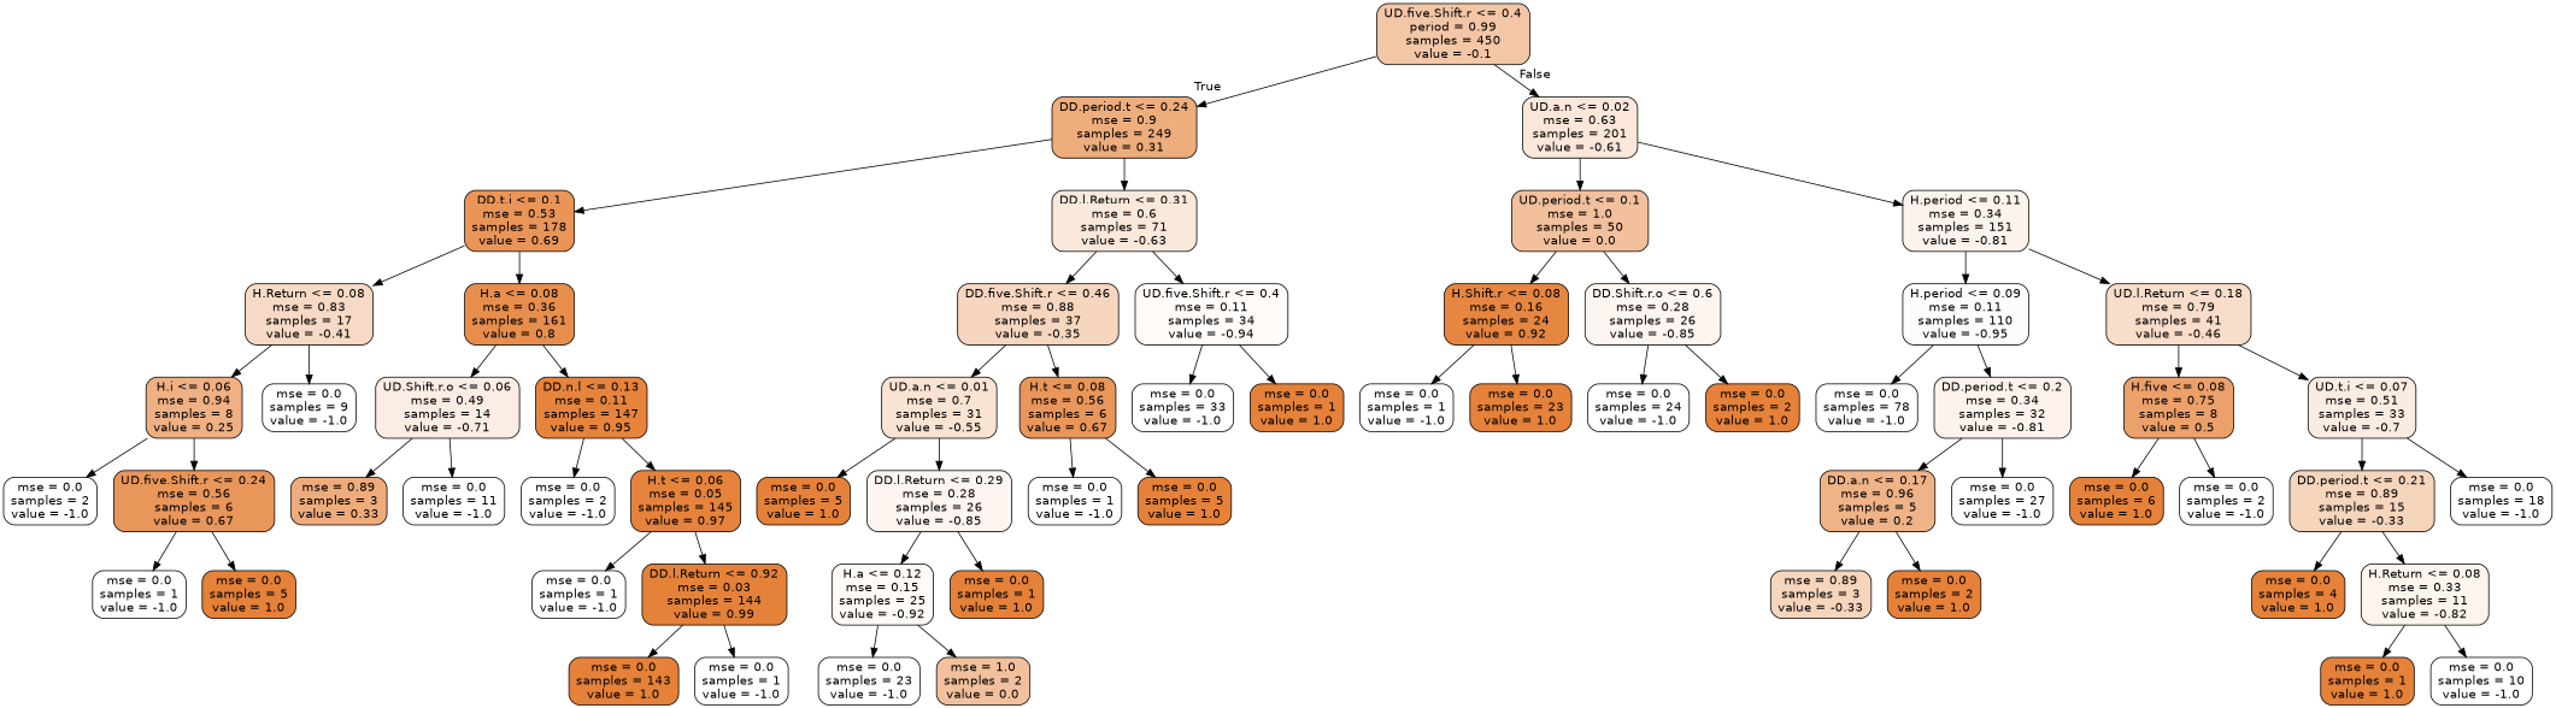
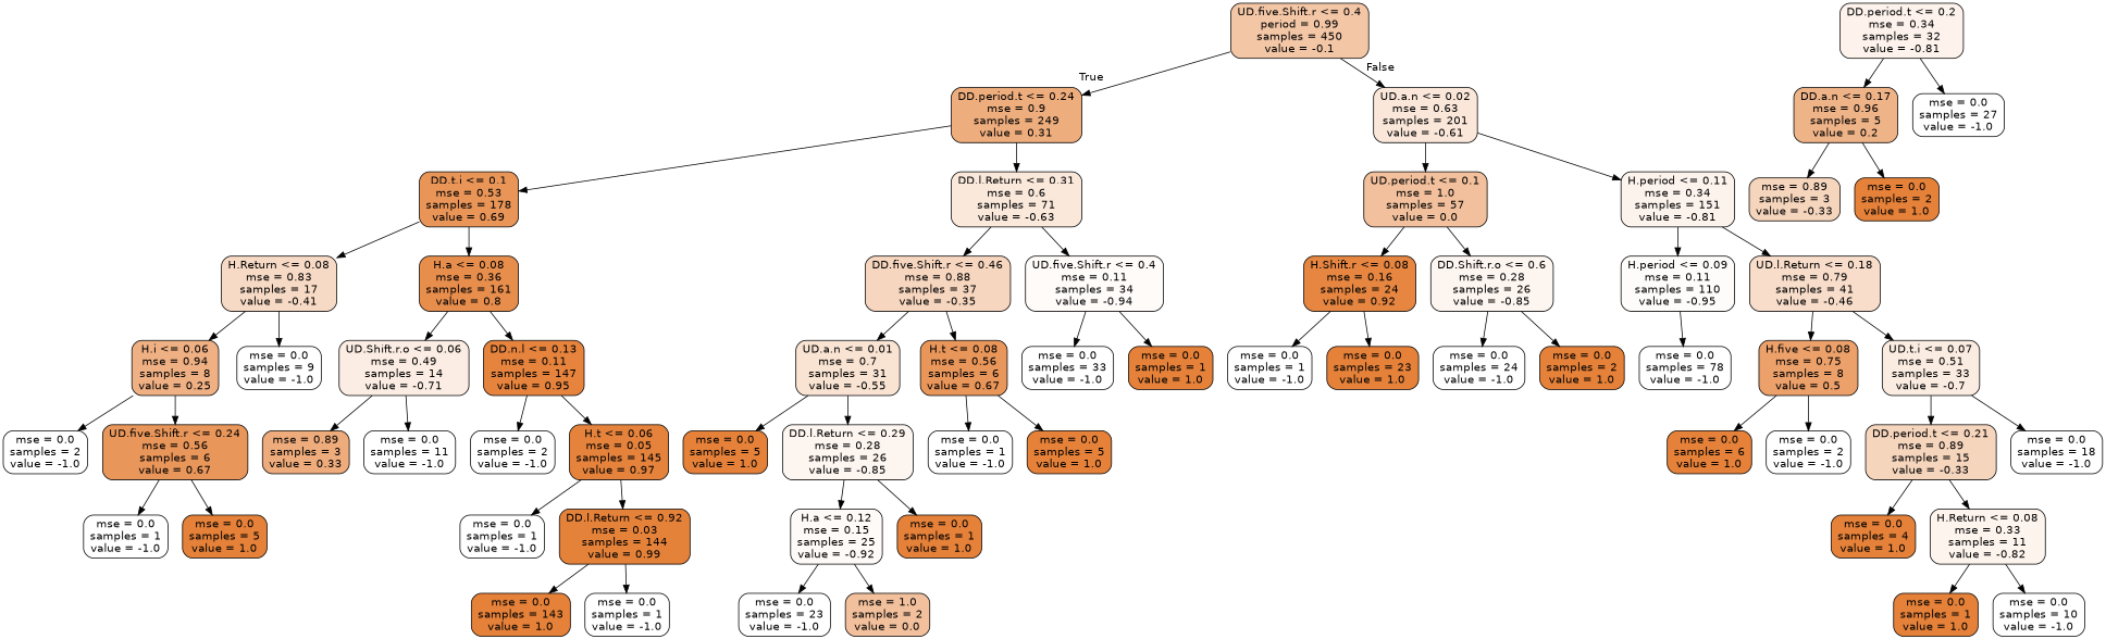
  digraph {
    node [color=black fillcolor="#ffffff" fontname=helvetica shape=box style="filled, rounded"]
    edge [fontname=helvetica]
    n1 [fillcolor="#f3c6a6" label="UD.five.Shift.r <= 0.4\nperiod = 0.99\nsamples = 450\nvalue = -0.1"]
    n2 [fillcolor="#eead7d" label="DD.period.t <= 0.24\nmse = 0.9\nsamples = 249\nvalue = 0.31"]
    n3 [fillcolor="#fae7d9" label="UD.a.n <= 0.02\nmse = 0.63\nsamples = 201\nvalue = -0.61"]
    n4 [fillcolor="#e99558" label="DD.t.i <= 0.1\nmse = 0.53\nsamples = 178\nvalue = 0.69"]
    n5 [fillcolor="#fae8db" label="DD.l.Return <= 0.31\nmse = 0.6\nsamples = 71\nvalue = -0.63"]
-   n6 [fillcolor="#f2c09c" label="UD.period.t <= 0.1\nmse = 1.0\nsamples = 50\nvalue = 0.0"]
+   n6 [fillcolor="#f2c09c" label="UD.period.t <= 0.1\nmse = 1.0\nsamples = 57\nvalue = 0.0"]
    n7 [fillcolor="#fdf3ed" label="H.period <= 0.11\nmse = 0.34\nsamples = 151\nvalue = -0.81"]
    n8 [fillcolor="#f7dac5" label="H.Return <= 0.08\nmse = 0.83\nsamples = 17\nvalue = -0.41"]
    n9 [fillcolor="#e88e4d" label="H.a <= 0.08\nmse = 0.36\nsamples = 161\nvalue = 0.8"]
    n10 [fillcolor="#f7d6bf" label="DD.five.Shift.r <= 0.46\nmse = 0.88\nsamples = 37\nvalue = -0.35"]
    n11 [fillcolor="#fefbf9" label="UD.five.Shift.r <= 0.4\nmse = 0.11\nsamples = 34\nvalue = -0.94"]
    n12 [fillcolor="#efb083" label="H.i <= 0.06\nmse = 0.94\nsamples = 8\nvalue = 0.25"]
    n13 [label="mse = 0.0\nsamples = 9\nvalue = -1.0"]
    n14 [fillcolor="#fbede3" label="UD.Shift.r.o <= 0.06\nmse = 0.49\nsamples = 14\nvalue = -0.71"]
    n15 [fillcolor="#e6843e" label="DD.n.l <= 0.13\nmse = 0.11\nsamples = 147\nvalue = 0.95"]
    n16 [label="mse = 0.0\nsamples = 2\nvalue = -1.0"]
    n17 [fillcolor="#e9965a" label="UD.five.Shift.r <= 0.24\nmse = 0.56\nsamples = 6\nvalue = 0.67"]
    n18 [label="mse = 0.0\nsamples = 1\nvalue = -1.0"]
    n19 [fillcolor="#e58139" label="mse = 0.0\nsamples = 5\nvalue = 1.0"]
    n20 [fillcolor="#eeab7b" label="mse = 0.89\nsamples = 3\nvalue = 0.33"]
    n21 [label="mse = 0.0\nsamples = 11\nvalue = -1.0"]
    n22 [label="mse = 0.0\nsamples = 2\nvalue = -1.0"]
    n23 [fillcolor="#e5833c" label="H.t <= 0.06\nmse = 0.05\nsamples = 145\nvalue = 0.97"]
    n24 [label="mse = 0.0\nsamples = 1\nvalue = -1.0"]
    n25 [fillcolor="#e5823a" label="DD.l.Return <= 0.92\nmse = 0.03\nsamples = 144\nvalue = 0.99"]
    n26 [fillcolor="#e58139" label="mse = 0.0\nsamples = 143\nvalue = 1.0"]
    n27 [label="mse = 0.0\nsamples = 1\nvalue = -1.0"]
    n28 [fillcolor="#f9e3d2" label="UD.a.n <= 0.01\nmse = 0.7\nsamples = 31\nvalue = -0.55"]
    n29 [fillcolor="#e9965a" label="H.t <= 0.08\nmse = 0.56\nsamples = 6\nvalue = 0.67"]
    n30 [label="mse = 0.0\nsamples = 33\nvalue = -1.0"]
    n31 [fillcolor="#e58139" label="mse = 0.0\nsamples = 1\nvalue = 1.0"]
    n32 [fillcolor="#e58139" label="mse = 0.0\nsamples = 5\nvalue = 1.0"]
    n33 [fillcolor="#fdf5f0" label="DD.l.Return <= 0.29\nmse = 0.28\nsamples = 26\nvalue = -0.85"]
    n34 [label="mse = 0.0\nsamples = 1\nvalue = -1.0"]
    n35 [fillcolor="#e58139" label="mse = 0.0\nsamples = 5\nvalue = 1.0"]
    n36 [fillcolor="#fefaf7" label="H.a <= 0.12\nmse = 0.15\nsamples = 25\nvalue = -0.92"]
    n37 [fillcolor="#e58139" label="mse = 0.0\nsamples = 1\nvalue = 1.0"]
    n38 [label="mse = 0.0\nsamples = 23\nvalue = -1.0"]
    n39 [fillcolor="#f2c09c" label="mse = 1.0\nsamples = 2\nvalue = 0.0"]
    n40 [fillcolor="#e68641" label="H.Shift.r <= 0.08\nmse = 0.16\nsamples = 24\nvalue = 0.92"]
    n41 [fillcolor="#fdf5f0" label="DD.Shift.r.o <= 0.6\nmse = 0.28\nsamples = 26\nvalue = -0.85"]
    n42 [fillcolor="#fefcfa" label="H.period <= 0.09\nmse = 0.11\nsamples = 110\nvalue = -0.95"]
    n43 [fillcolor="#f8ddca" label="UD.l.Return <= 0.18\nmse = 0.79\nsamples = 41\nvalue = -0.46"]
    n44 [label="mse = 0.0\nsamples = 1\nvalue = -1.0"]
    n45 [fillcolor="#e58139" label="mse = 0.0\nsamples = 23\nvalue = 1.0"]
    n46 [label="mse = 0.0\nsamples = 24\nvalue = -1.0"]
    n47 [fillcolor="#e58139" label="mse = 0.0\nsamples = 2\nvalue = 1.0"]
    n48 [label="mse = 0.0\nsamples = 78\nvalue = -1.0"]
    n49 [fillcolor="#fdf3ec" label="DD.period.t <= 0.2\nmse = 0.34\nsamples = 32\nvalue = -0.81"]
    n50 [fillcolor="#eca06a" label="H.five <= 0.08\nmse = 0.75\nsamples = 8\nvalue = 0.5"]
    n51 [fillcolor="#fbece1" label="UD.t.i <= 0.07\nmse = 0.51\nsamples = 33\nvalue = -0.7"]
    n52 [fillcolor="#efb388" label="DD.a.n <= 0.17\nmse = 0.96\nsamples = 5\nvalue = 0.2"]
    n53 [label="mse = 0.0\nsamples = 27\nvalue = -1.0"]
    n54 [fillcolor="#f6d5bd" label="mse = 0.89\nsamples = 3\nvalue = -0.33"]
    n55 [fillcolor="#e58139" label="mse = 0.0\nsamples = 2\nvalue = 1.0"]
    n56 [fillcolor="#e58139" label="mse = 0.0\nsamples = 6\nvalue = 1.0"]
    n57 [label="mse = 0.0\nsamples = 2\nvalue = -1.0"]
    n58 [fillcolor="#f6d5bd" label="DD.period.t <= 0.21\nmse = 0.89\nsamples = 15\nvalue = -0.33"]
    n59 [label="mse = 0.0\nsamples = 18\nvalue = -1.0"]
    n60 [fillcolor="#e58139" label="mse = 0.0\nsamples = 4\nvalue = 1.0"]
    n61 [fillcolor="#fdf4ed" label="H.Return <= 0.08\nmse = 0.33\nsamples = 11\nvalue = -0.82"]
    n62 [fillcolor="#e58139" label="mse = 0.0\nsamples = 1\nvalue = 1.0"]
    n63 [label="mse = 0.0\nsamples = 10\nvalue = -1.0"]
    n1 -> n2 [headlabel=True labelangle=45 labeldistance=2.5]
    n1 -> n3 [headlabel=False labelangle=-45 labeldistance=2.5]
    n2 -> n4
    n2 -> n5
    n3 -> n6
    n3 -> n7
    n4 -> n8
    n4 -> n9
    n5 -> n10
    n5 -> n11
    n6 -> n40
    n6 -> n41
    n7 -> n42
    n7 -> n43
    n8 -> n12
    n8 -> n13
    n9 -> n14
    n9 -> n15
    n10 -> n28
    n10 -> n29
    n11 -> n30
    n11 -> n31
    n12 -> n16
    n12 -> n17
    n14 -> n20
    n14 -> n21
    n15 -> n22
    n15 -> n23
    n17 -> n18
    n17 -> n19
    n23 -> n24
    n23 -> n25
    n25 -> n26
    n25 -> n27
    n28 -> n32
    n28 -> n33
    n29 -> n34
    n29 -> n35
    n33 -> n36
    n33 -> n37
    n36 -> n38
    n36 -> n39
    n40 -> n44
    n40 -> n45
    n41 -> n46
    n41 -> n47
    n42 -> n48
-   n42 -> n49
    n43 -> n50
    n43 -> n51
    n49 -> n52
    n49 -> n53
    n50 -> n56
    n50 -> n57
    n51 -> n58
    n51 -> n59
    n52 -> n54
    n52 -> n55
    n58 -> n60
    n58 -> n61
    n61 -> n62
    n61 -> n63
  }
